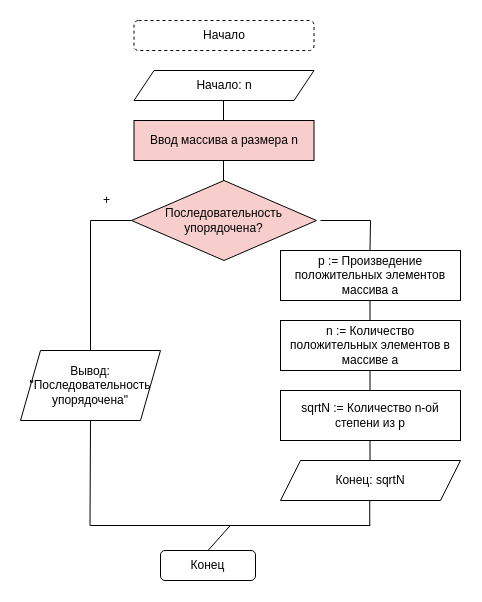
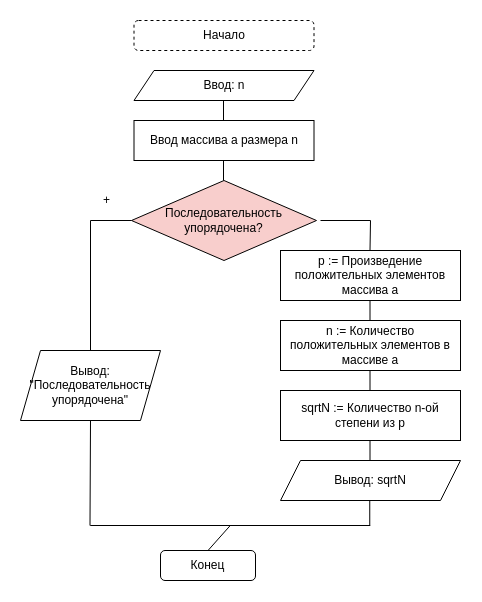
  <mxCell id="0" />
  <mxCell id="1" parent="0" />
  <mxCell id="2" value="Начало" style="rounded=1;whiteSpace=wrap;html=1;dashed=1;" parent="1" vertex="1"><mxGeometry x="133.5" y="20" width="180" height="30" as="geometry" /></mxCell>
- <mxCell id="3" value="Начало: n" style="shape=parallelogram;perimeter=parallelogramPerimeter;whiteSpace=wrap;html=1;fixedSize=1;" parent="1" vertex="1"><mxGeometry x="133.5" y="70" width="180" height="30" as="geometry" /></mxCell>
- <mxCell id="4" value="Ввод массива а размера n" style="rounded=0;whiteSpace=wrap;html=1;fillColor=#f8cecc;" parent="1" vertex="1"><mxGeometry x="133.5" y="120" width="180" height="40" as="geometry" /></mxCell>
+ <mxCell id="3" value="Ввод: n" style="shape=parallelogram;perimeter=parallelogramPerimeter;whiteSpace=wrap;html=1;fixedSize=1;" parent="1" vertex="1"><mxGeometry x="133.5" y="70" width="180" height="30" as="geometry" /></mxCell>
+ <mxCell id="4" value="Ввод массива а размера n" style="rounded=0;whiteSpace=wrap;html=1;" parent="1" vertex="1"><mxGeometry x="133.5" y="120" width="180" height="40" as="geometry" /></mxCell>
  <mxCell id="5" value="Последовательность упорядочена?" style="rhombus;whiteSpace=wrap;html=1;fillColor=#f8cecc;" parent="1" vertex="1"><mxGeometry x="131" y="180" width="185" height="80" as="geometry" /></mxCell>
  <mxCell id="6" value="Вывод: &quot;Последовательность упорядочена&quot;" style="shape=parallelogram;perimeter=parallelogramPerimeter;whiteSpace=wrap;html=1;fixedSize=1;" parent="1" vertex="1"><mxGeometry x="20" y="350" width="140" height="70" as="geometry" /></mxCell>
  <mxCell id="7" value="Конец" style="rounded=1;whiteSpace=wrap;html=1;" parent="1" vertex="1"><mxGeometry x="160" y="550" width="95" height="30" as="geometry" /></mxCell>
  <mxCell id="8" value="" style="endArrow=none;html=1;rounded=0;exitX=0.5;exitY=1;exitDx=0;exitDy=0;entryX=0.5;entryY=0;entryDx=0;entryDy=0;" parent="1" edge="1"><mxGeometry width="50" height="50" relative="1" as="geometry"><mxPoint x="223" y="160" as="sourcePoint" /><mxPoint x="223" y="180" as="targetPoint" /></mxGeometry></mxCell>
  <mxCell id="9" value="" style="endArrow=none;html=1;rounded=0;exitX=0;exitY=0.5;exitDx=0;exitDy=0;" parent="1" source="5" edge="1"><mxGeometry width="50" height="50" relative="1" as="geometry"><mxPoint x="135" y="195" as="sourcePoint" /><mxPoint x="90" y="220" as="targetPoint" /></mxGeometry></mxCell>
  <mxCell id="10" value="" style="endArrow=none;html=1;rounded=0;entryX=0.5;entryY=0;entryDx=0;entryDy=0;" parent="1" target="6" edge="1"><mxGeometry width="50" height="50" relative="1" as="geometry"><mxPoint x="90" y="220" as="sourcePoint" /><mxPoint x="270" y="240" as="targetPoint" /></mxGeometry></mxCell>
  <mxCell id="11" value="" style="endArrow=none;html=1;rounded=0;" parent="1" edge="1"><mxGeometry width="50" height="50" relative="1" as="geometry"><mxPoint x="370" y="220" as="sourcePoint" /><mxPoint x="320" y="220" as="targetPoint" /></mxGeometry></mxCell>
  <mxCell id="12" value="" style="endArrow=none;html=1;rounded=0;entryX=0.5;entryY=0;entryDx=0;entryDy=0;" parent="1" edge="1"><mxGeometry width="50" height="50" relative="1" as="geometry"><mxPoint x="370" y="220" as="sourcePoint" /><mxPoint x="369.5" y="250" as="targetPoint" /></mxGeometry></mxCell>
  <mxCell id="13" value="" style="endArrow=none;html=1;rounded=0;exitX=0.5;exitY=1;exitDx=0;exitDy=0;" parent="1" edge="1"><mxGeometry width="50" height="50" relative="1" as="geometry"><mxPoint x="369.25" y="500" as="sourcePoint" /><mxPoint x="369.25" y="525" as="targetPoint" /></mxGeometry></mxCell>
  <mxCell id="14" value="" style="endArrow=none;html=1;rounded=0;" parent="1" edge="1"><mxGeometry width="50" height="50" relative="1" as="geometry"><mxPoint x="89.75" y="525" as="sourcePoint" /><mxPoint x="369.75" y="525" as="targetPoint" /></mxGeometry></mxCell>
  <mxCell id="15" value="" style="endArrow=none;html=1;rounded=0;entryX=0.5;entryY=0;entryDx=0;entryDy=0;" parent="1" target="7" edge="1"><mxGeometry width="50" height="50" relative="1" as="geometry"><mxPoint x="229.75" y="525" as="sourcePoint" /><mxPoint x="229.25" y="545" as="targetPoint" /></mxGeometry></mxCell>
  <mxCell id="16" value="+" style="text;html=1;align=center;verticalAlign=middle;resizable=0;points=[];autosize=1;strokeColor=none;fillColor=none;" parent="1" vertex="1"><mxGeometry x="96" y="190" width="20" height="20" as="geometry" /></mxCell>
  <mxCell id="17" value="" style="endArrow=none;html=1;rounded=0;exitX=0.5;exitY=1;exitDx=0;exitDy=0;entryX=0.5;entryY=0;entryDx=0;entryDy=0;" parent="1" edge="1"><mxGeometry width="50" height="50" relative="1" as="geometry"><mxPoint x="223" y="100" as="sourcePoint" /><mxPoint x="223" y="120" as="targetPoint" /></mxGeometry></mxCell>
  <mxCell id="18" value="p := Произведение положительных элементов массива а" style="rounded=0;whiteSpace=wrap;html=1;" parent="1" vertex="1"><mxGeometry x="280" y="250" width="180" height="50" as="geometry" /></mxCell>
  <mxCell id="19" value="n := Количество положительных элементов в массиве a" style="rounded=0;whiteSpace=wrap;html=1;" parent="1" vertex="1"><mxGeometry x="280" y="320" width="180" height="50" as="geometry" /></mxCell>
  <mxCell id="20" value="" style="endArrow=none;html=1;rounded=0;exitX=0.5;exitY=1;exitDx=0;exitDy=0;entryX=0.5;entryY=0;entryDx=0;entryDy=0;" parent="1" edge="1"><mxGeometry width="50" height="50" relative="1" as="geometry"><mxPoint x="369.5" y="370" as="sourcePoint" /><mxPoint x="369.5" y="390" as="targetPoint" /></mxGeometry></mxCell>
  <mxCell id="21" value="" style="endArrow=none;html=1;rounded=0;exitX=0.5;exitY=1;exitDx=0;exitDy=0;entryX=0.5;entryY=0;entryDx=0;entryDy=0;" parent="1" edge="1"><mxGeometry width="50" height="50" relative="1" as="geometry"><mxPoint x="369.5" y="300" as="sourcePoint" /><mxPoint x="369.5" y="320" as="targetPoint" /></mxGeometry></mxCell>
  <mxCell id="22" value="sqrtN := Количество n-ой степени из p" style="rounded=0;whiteSpace=wrap;html=1;" parent="1" vertex="1"><mxGeometry x="280" y="390" width="180" height="50" as="geometry" /></mxCell>
- <mxCell id="23" value="Конец: sqrtN" style="shape=parallelogram;perimeter=parallelogramPerimeter;whiteSpace=wrap;html=1;fixedSize=1;" parent="1" vertex="1"><mxGeometry x="280" y="460" width="180" height="40" as="geometry" /></mxCell>
+ <mxCell id="23" value="Вывод: sqrtN" style="shape=parallelogram;perimeter=parallelogramPerimeter;whiteSpace=wrap;html=1;fixedSize=1;" parent="1" vertex="1"><mxGeometry x="280" y="460" width="180" height="40" as="geometry" /></mxCell>
  <mxCell id="24" value="" style="endArrow=none;html=1;rounded=0;exitX=0.5;exitY=1;exitDx=0;exitDy=0;entryX=0.5;entryY=0;entryDx=0;entryDy=0;" parent="1" edge="1"><mxGeometry width="50" height="50" relative="1" as="geometry"><mxPoint x="369.5" y="440" as="sourcePoint" /><mxPoint x="369.5" y="460" as="targetPoint" /></mxGeometry></mxCell>
  <mxCell id="25" value="" style="endArrow=none;html=1;rounded=0;entryX=0.5;entryY=0;entryDx=0;entryDy=0;exitX=0.5;exitY=1;exitDx=0;exitDy=0;" parent="1" source="6" edge="1"><mxGeometry width="50" height="50" relative="1" as="geometry"><mxPoint x="89.5" y="435" as="sourcePoint" /><mxPoint x="89.5" y="525" as="targetPoint" /></mxGeometry></mxCell>
